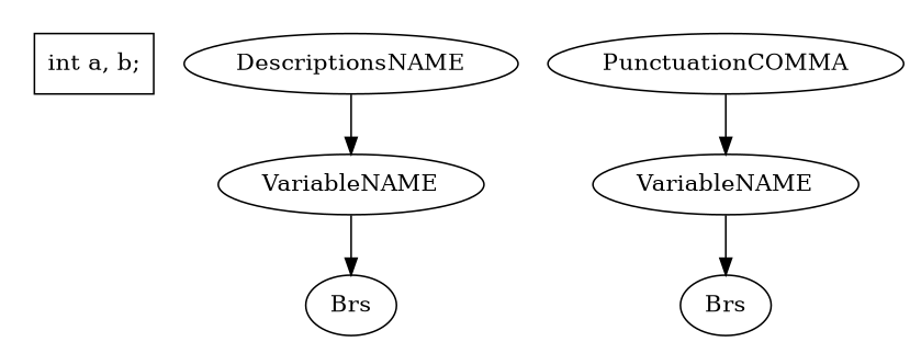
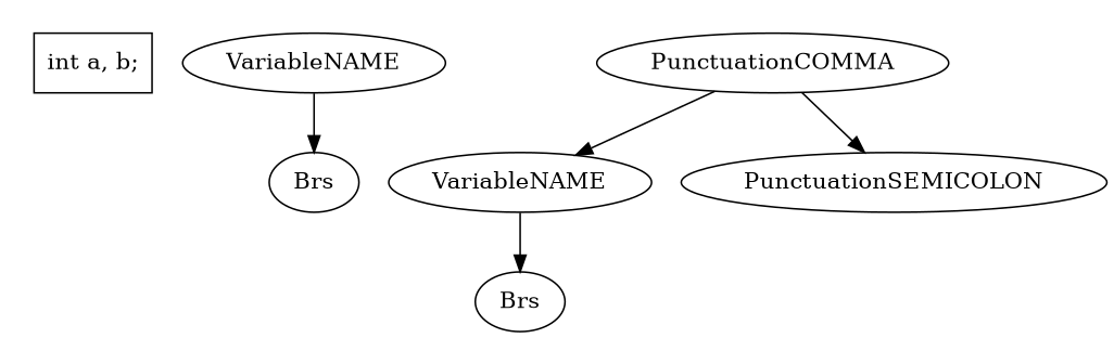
  digraph {
    n1 [label="int a, b;" shape=box]
-   n2 [label=DescriptionsNAME]
    n3 [label=VariableNAME]
    n4 [label=Brs]
    n5 [label=PunctuationCOMMA]
    n6 [label=VariableNAME]
+   n7 [label=PunctuationSEMICOLON]
    n8 [label=Brs]
    subgraph cluster_1 {
      style=invis
      n1
    }
-   n2 -> n3
    n3 -> n4
    n5 -> n6
+   n5 -> n7
    n6 -> n8
  }
